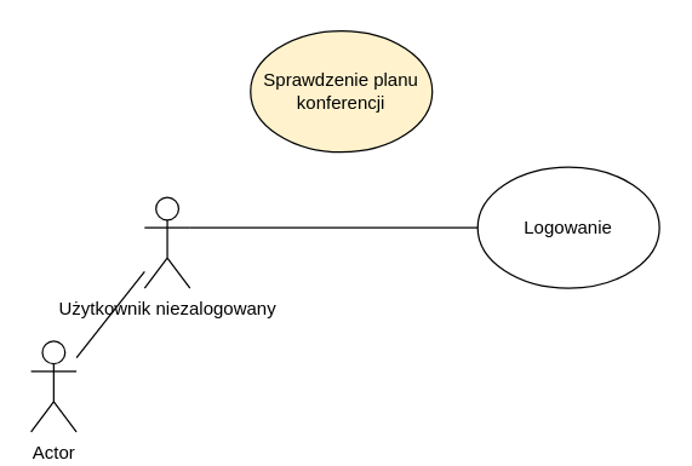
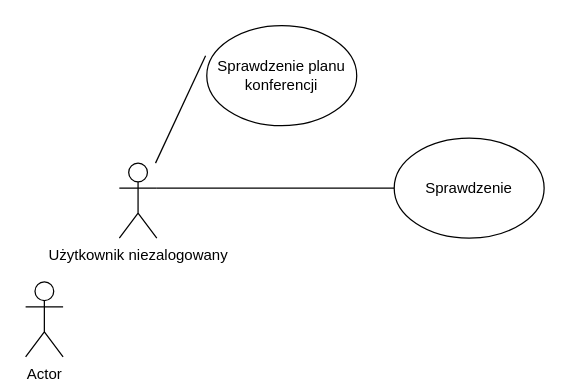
  <mxCell id="0" />
  <mxCell id="1" parent="0" />
  <mxCell id="2" value="Użytkownik niezalogowany&lt;div&gt;&lt;br&gt;&lt;/div&gt;" style="shape=umlActor;verticalLabelPosition=bottom;verticalAlign=top;html=1;outlineConnect=0;" vertex="1" parent="1"><mxGeometry x="95" y="130" width="30" height="60" as="geometry" /></mxCell>
  <mxCell id="3" value="Actor" style="shape=umlActor;verticalLabelPosition=bottom;verticalAlign=top;html=1;outlineConnect=0;" vertex="1" parent="1"><mxGeometry x="20" y="225" width="30" height="60" as="geometry" /></mxCell>
- <mxCell id="4" value="Logowanie" style="ellipse;whiteSpace=wrap;html=1;" vertex="1" parent="1"><mxGeometry x="315" y="110" width="120" height="80" as="geometry" /></mxCell>
+ <mxCell id="4" value="Sprawdzenie" style="ellipse;whiteSpace=wrap;html=1;" vertex="1" parent="1"><mxGeometry x="315" y="110" width="120" height="80" as="geometry" /></mxCell>
  <mxCell id="5" value="" style="endArrow=none;html=1;rounded=0;entryX=0;entryY=0.5;entryDx=0;entryDy=0;exitX=1;exitY=0.333;exitDx=0;exitDy=0;exitPerimeter=0;" edge="1" parent="1" source="2" target="4"><mxGeometry width="50" height="50" relative="1" as="geometry"><mxPoint x="305" y="450" as="sourcePoint" /><mxPoint x="355" y="400" as="targetPoint" /></mxGeometry></mxCell>
- <mxCell id="6" value="Sprawdzenie planu konferencji" style="ellipse;whiteSpace=wrap;html=1;fillColor=#fff2cc;" vertex="1" parent="1"><mxGeometry x="165" width="120" height="80" as="geometry" y="20" /></mxCell>
- <mxCell id="7" value="" style="endArrow=none;html=1;rounded=0;" edge="1" parent="1" source="2" target="3"><mxGeometry width="50" height="50" relative="1" as="geometry"><mxPoint x="305" y="190" as="sourcePoint" /><mxPoint x="355" y="140" as="targetPoint" /></mxGeometry></mxCell>
+ <mxCell id="6" value="Sprawdzenie planu konferencji" style="ellipse;whiteSpace=wrap;html=1;" vertex="1" parent="1"><mxGeometry x="165" width="120" height="80" as="geometry" y="20" /></mxCell>
+ <mxCell id="7" value="" style="endArrow=none;html=1;rounded=0;entryX=-0.008;entryY=0.3;entryDx=0;entryDy=0;entryPerimeter=0;" edge="1" parent="1" source="2" target="6"><mxGeometry width="50" height="50" relative="1" as="geometry"><mxPoint x="305" y="190" as="sourcePoint" /><mxPoint x="355" y="140" as="targetPoint" /></mxGeometry></mxCell>
